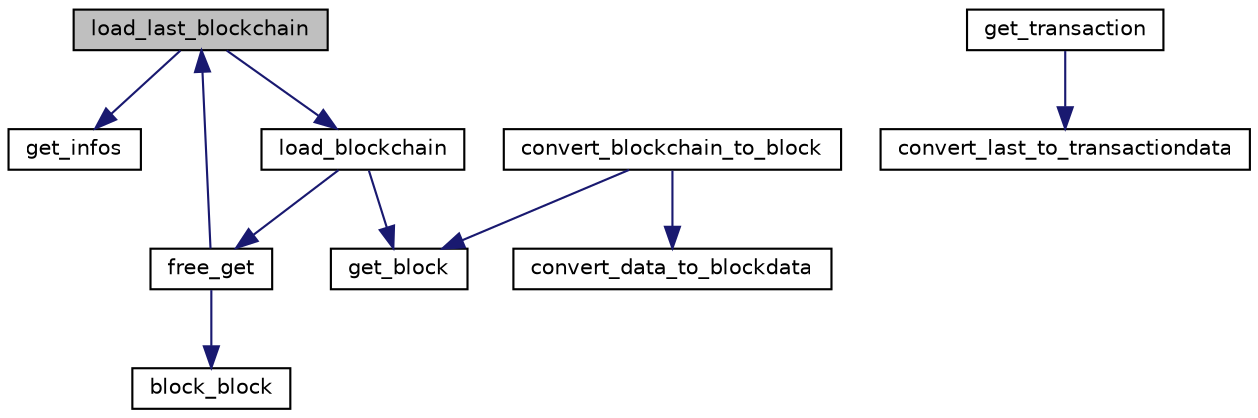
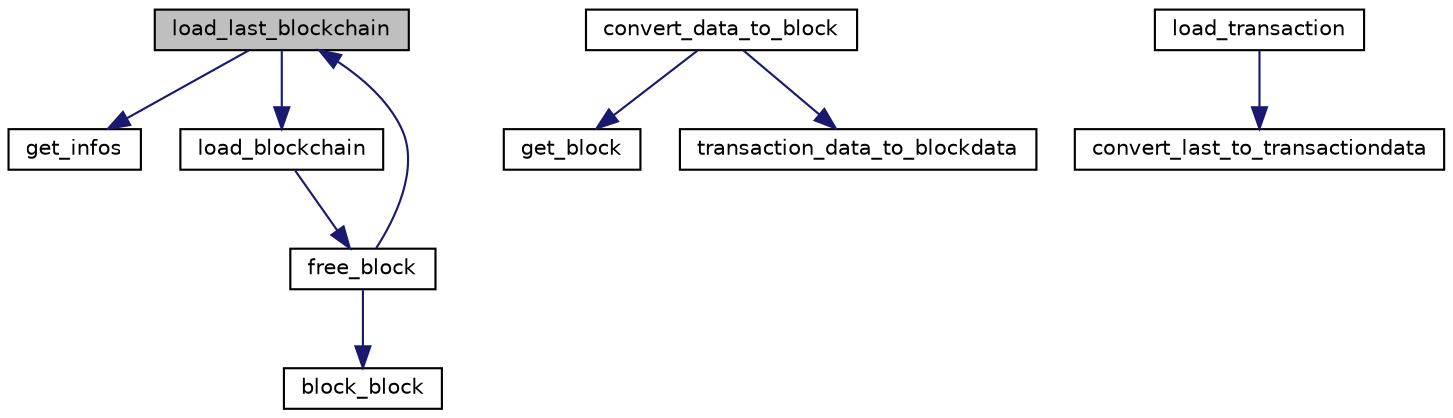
  digraph {
    rankdir=TB
    node [color=black fillcolor=white fontname=Helvetica fontsize=10 shape=record style=filled]
    edge [color=midnightblue fontname=Helvetica fontsize=10 labelfontname=Helvetica labelfontsize=10 style=solid]
    n1 [fillcolor=grey75 fontcolor=black height=0.2 label=load_last_blockchain width=0.4]
    n2 [height=0.2 label=get_infos width=0.4]
    n3 [height=0.2 label=load_blockchain width=0.4]
-   n4 [height=0.2 label=free_get width=0.4]
+   n4 [height=0.2 label=free_block width=0.4]
    n5 [height=0.2 label=get_block width=0.4]
    n6 [height=0.2 label=block_block width=0.4]
-   n7 [height=0.2 label=convert_blockchain_to_block width=0.4]
-   n8 [height=0.2 label=convert_data_to_blockdata width=0.4]
-   n9 [height=0.2 label=get_transaction width=0.4]
+   n7 [height=0.2 label=convert_data_to_block width=0.4]
+   n8 [height=0.2 label=transaction_data_to_blockdata width=0.4]
+   n9 [height=0.2 label=load_transaction width=0.4]
    n10 [height=0.2 label=convert_last_to_transactiondata width=0.4]
    n1 -> n2
    n1 -> n3
    n3 -> n4
-   n3 -> n5
    n4 -> n1
    n4 -> n6
    n7 -> n5
    n7 -> n8
    n9 -> n10
  }
